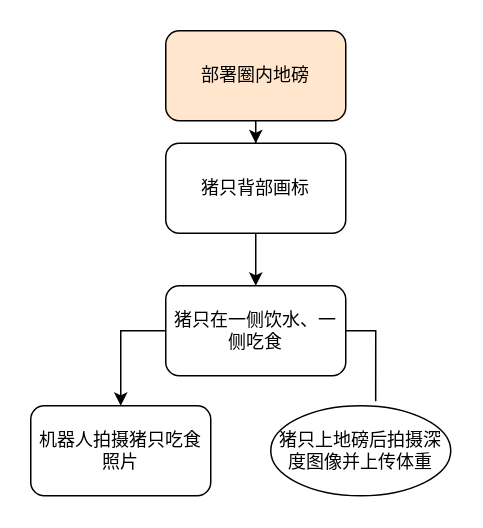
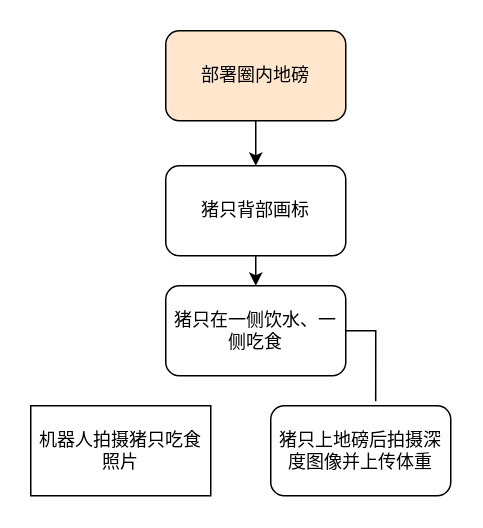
  <mxCell id="0" />
  <mxCell id="1" parent="0" />
  <mxCell id="2" value="" style="edgeStyle=orthogonalEdgeStyle;rounded=0;orthogonalLoop=1;jettySize=auto;html=1;" edge="1" parent="1" source="3" target="9"><mxGeometry relative="1" as="geometry" /></mxCell>
  <mxCell id="3" value="部署圈内地磅" style="rounded=1;whiteSpace=wrap;html=1;fillColor=#ffe6cc;" vertex="1" parent="1"><mxGeometry x="110" y="20" width="120" height="60" as="geometry" /></mxCell>
- <mxCell id="4" style="edgeStyle=orthogonalEdgeStyle;rounded=0;orthogonalLoop=1;jettySize=auto;html=1;exitX=0;exitY=0.5;exitDx=0;exitDy=0;entryX=0.5;entryY=0;entryDx=0;entryDy=0;" edge="1" parent="1" source="6" target="7"><mxGeometry relative="1" as="geometry" /></mxCell>
  <mxCell id="5" style="edgeStyle=orthogonalEdgeStyle;rounded=0;orthogonalLoop=1;jettySize=auto;html=1;exitX=1;exitY=0.5;exitDx=0;exitDy=0;entryX=0.583;entryY=-0.05;entryDx=0;entryDy=0;entryPerimeter=0;endArrow=none;" edge="1" parent="1" source="6" target="10"><mxGeometry relative="1" as="geometry" /></mxCell>
  <mxCell id="6" value="猪只在一侧饮水、一侧吃食" style="rounded=1;whiteSpace=wrap;html=1;" vertex="1" parent="1"><mxGeometry x="110" y="190" width="120" height="60" as="geometry" /></mxCell>
- <mxCell id="7" value="机器人拍摄猪只吃食照片" style="rounded=1;whiteSpace=wrap;html=1;" vertex="1" parent="1"><mxGeometry x="20" y="270" width="120" height="60" as="geometry" /></mxCell>
+ <mxCell id="7" value="机器人拍摄猪只吃食照片" style="whiteSpace=wrap;html=1;rounded=0;" vertex="1" parent="1"><mxGeometry x="20" y="270" width="120" height="60" as="geometry" /></mxCell>
  <mxCell id="8" style="edgeStyle=orthogonalEdgeStyle;rounded=0;orthogonalLoop=1;jettySize=auto;html=1;exitX=0.5;exitY=1;exitDx=0;exitDy=0;entryX=0.5;entryY=0;entryDx=0;entryDy=0;" edge="1" parent="1" source="9" target="6"><mxGeometry relative="1" as="geometry" /></mxCell>
- <mxCell id="9" value="猪只背部画标" style="rounded=1;whiteSpace=wrap;html=1;" vertex="1" parent="1"><mxGeometry x="110" y="95" width="120" height="60" as="geometry" /></mxCell>
- <mxCell id="10" value="猪只上地磅后拍摄深度图像并上传体重" style="ellipse;whiteSpace=wrap;html=1;" vertex="1" parent="1"><mxGeometry x="180" y="270" width="120" height="60" as="geometry" /></mxCell>
+ <mxCell id="9" value="猪只背部画标" style="rounded=1;whiteSpace=wrap;html=1;" vertex="1" parent="1"><mxGeometry x="110" y="110" width="120" height="60" as="geometry" /></mxCell>
+ <mxCell id="10" value="猪只上地磅后拍摄深度图像并上传体重" style="rounded=1;whiteSpace=wrap;html=1;" vertex="1" parent="1"><mxGeometry x="180" y="270" width="120" height="60" as="geometry" /></mxCell>
